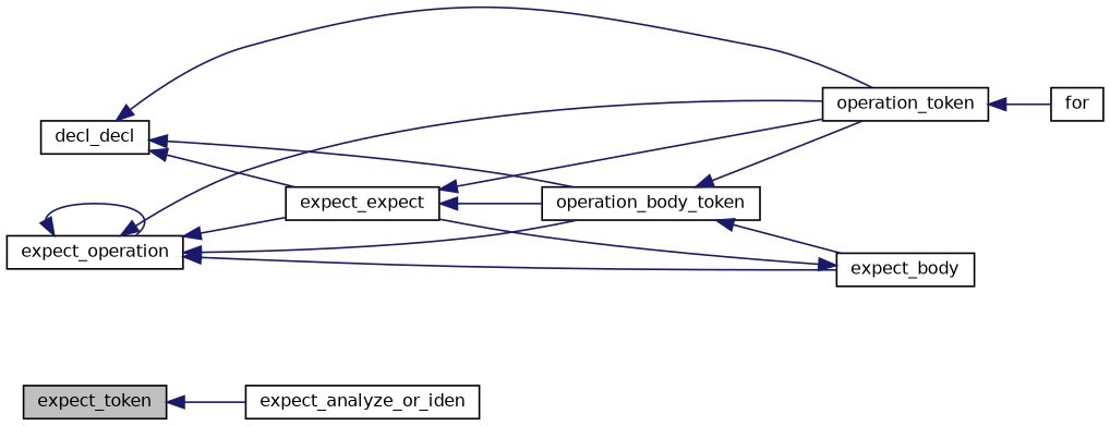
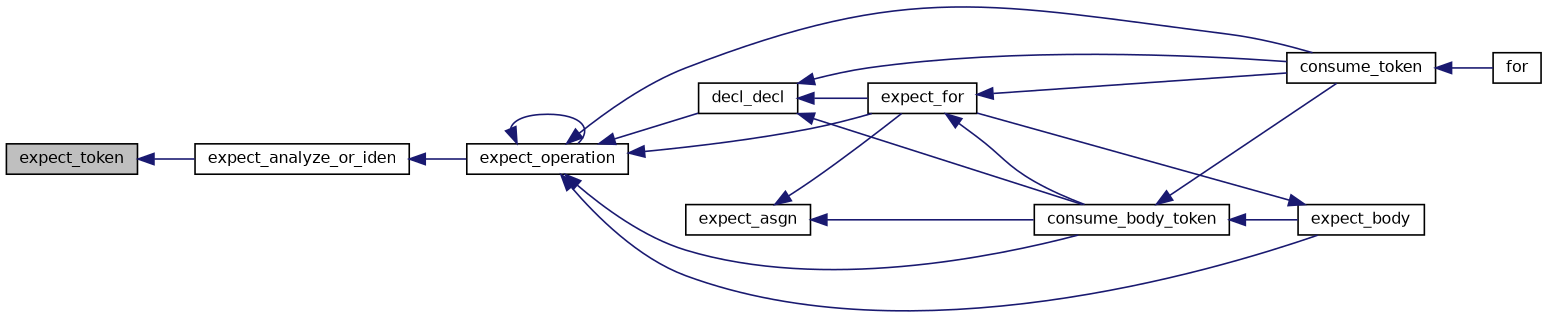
  digraph {
    rankdir=LR
    node [color=black fillcolor=white fontname=Helvetica fontsize=10 shape=record style=filled]
    edge [color=midnightblue dir=back fontname=Helvetica fontsize=10 labelfontname=Helvetica labelfontsize=10 style=solid]
    n1 [fillcolor=grey75 fontcolor=black height=0.2 label=expect_token width=0.4]
    n2 [height=0.2 label=expect_analyze_or_iden width=0.4]
    n3 [height=0.2 label=expect_operation width=0.4]
-   n4 [height=0.2 label=operation_token width=0.4]
+   n4 [height=0.2 label=consume_token width=0.4]
    n5 [height=0.2 label=decl_decl width=0.4]
-   n6 [height=0.2 label=expect_expect width=0.4]
-   n7 [height=0.2 label=operation_body_token width=0.4]
+   n6 [height=0.2 label=expect_for width=0.4]
+   n7 [height=0.2 label=consume_body_token width=0.4]
    n8 [height=0.2 label=expect_body width=0.4]
    n9 [height=0.2 label=for width=0.4]
+   n10 [height=0.2 label=expect_asgn width=0.4]
    n1 -> n2
+   n2 -> n3
    n3 -> n3
    n3 -> n4
+   n3 -> n5
    n3 -> n6
    n3 -> n7
    n3 -> n8
    n4 -> n9
    n5 -> n4
    n5 -> n6
    n5 -> n7
    n6 -> n4
    n6 -> n7
    n7 -> n4
    n7 -> n8
    n8 -> n6
+   n10 -> n6
+   n10 -> n7
  }
